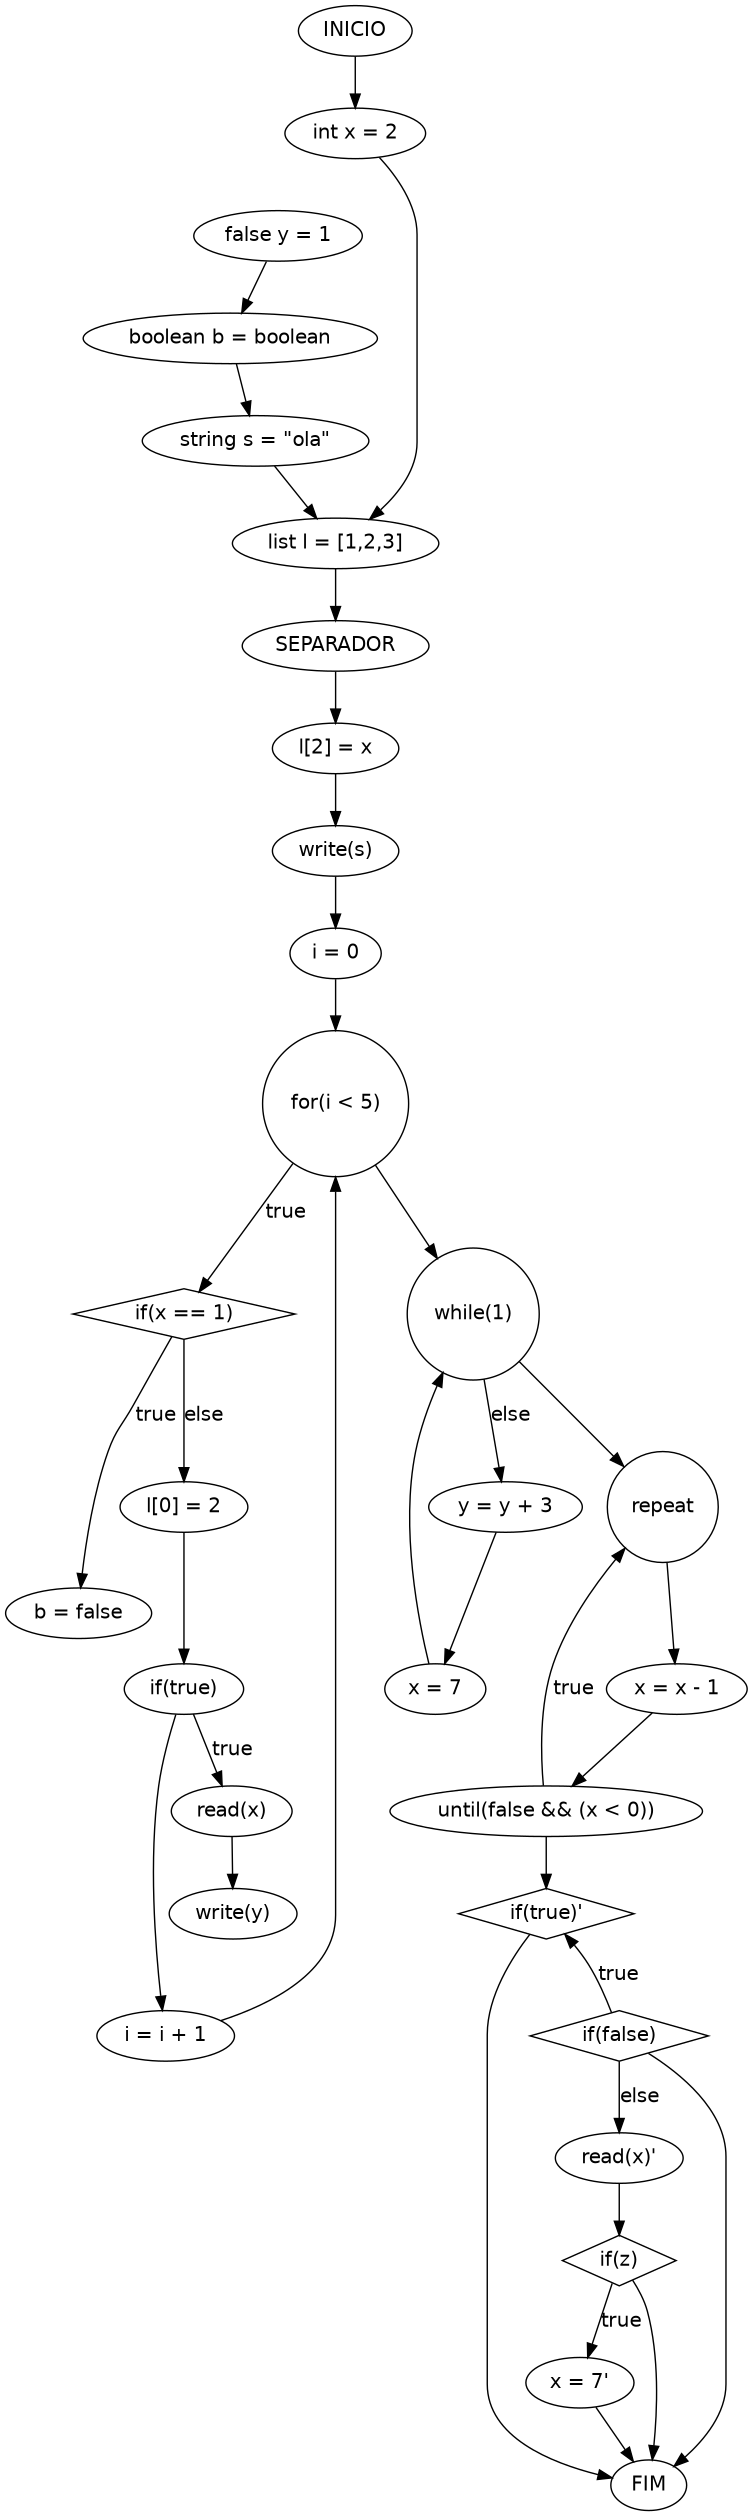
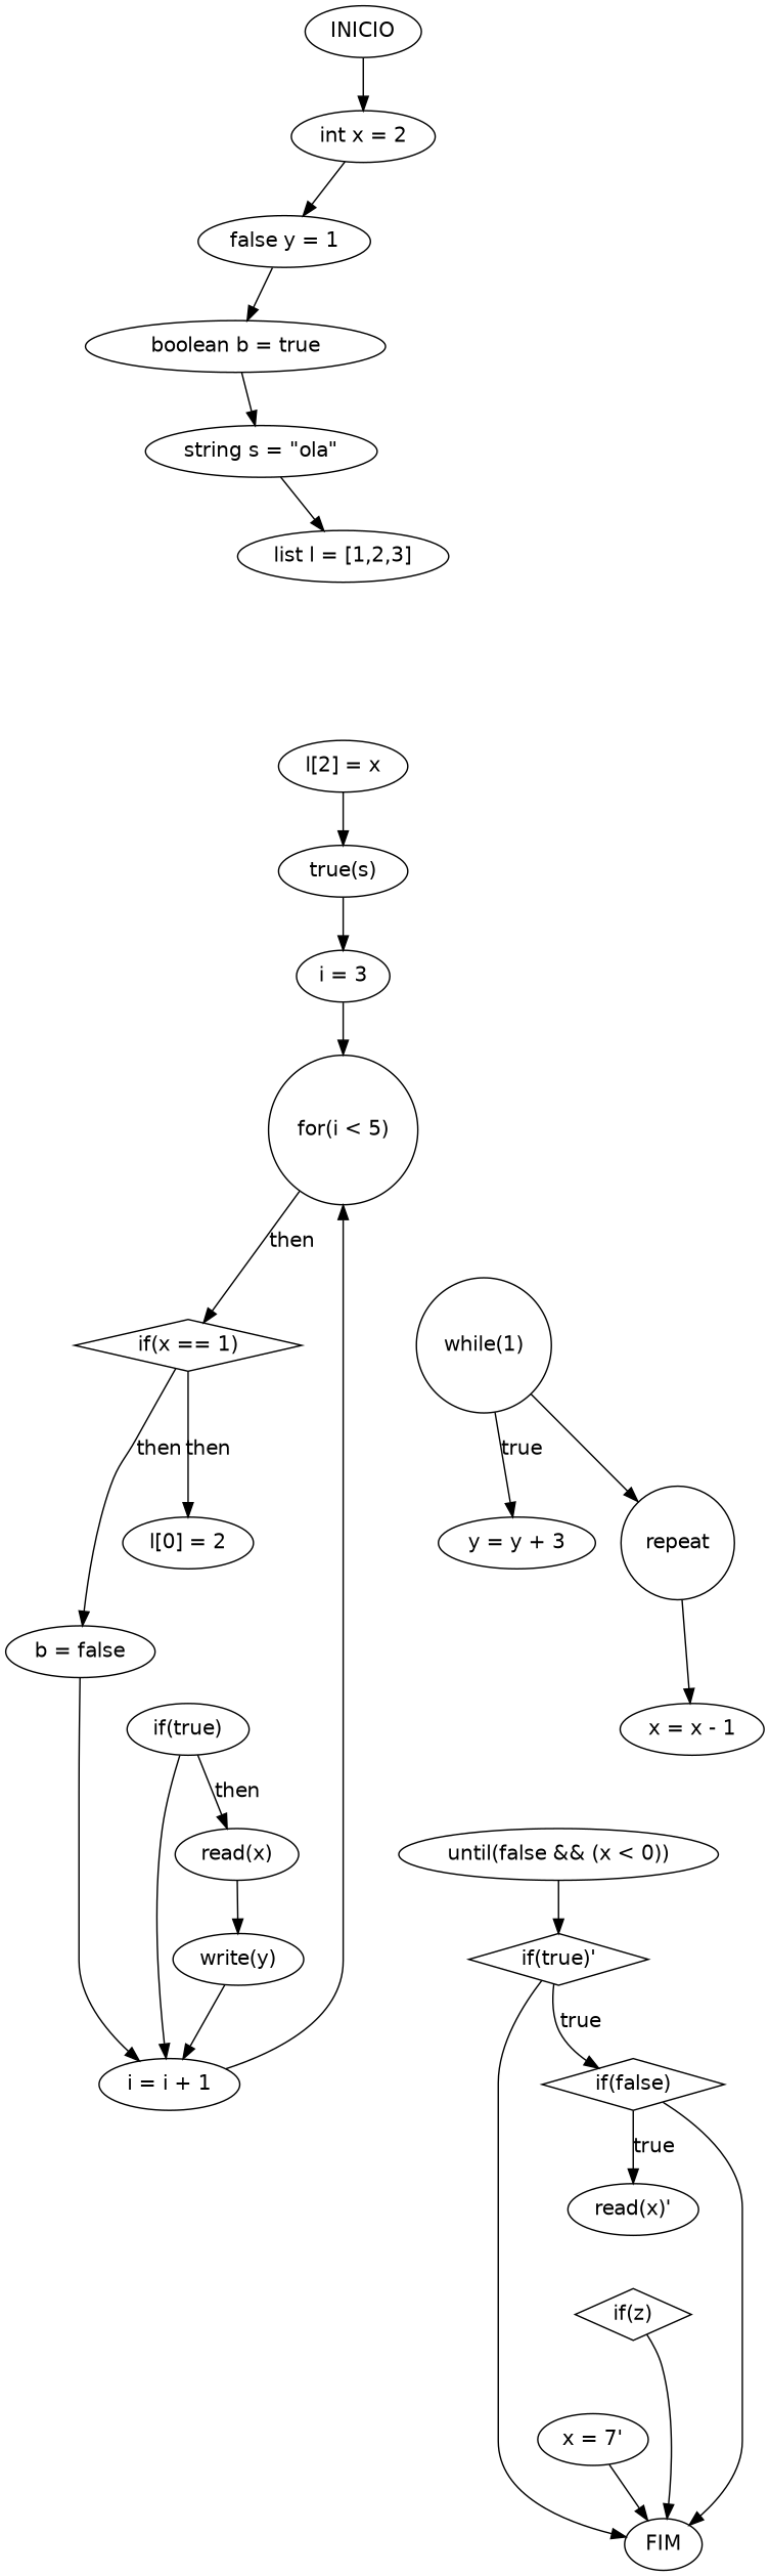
  digraph {
    fontname="DejaVu Sans"
    node [fontname="DejaVu Sans"]
    edge [fontname="DejaVu Sans"]
    INICIO
    "int x = 2"
    n3 [label="false y = 1"]
-   "boolean b = true" [label="boolean b = boolean"]
+   "boolean b = true"
    "string s = \"ola\""
    "list l = [1,2,3]"
-   SEPARADOR
    "l[2] = x"
-   "write(s)"
-   "i = 0"
+   "write(s)" [label="true(s)"]
+   "i = 0" [label="i = 3"]
    "for(i < 5)" [shape=circle]
    "if(x == 1)" [shape=diamond]
    "while(1)" [shape=circle]
    "b = false"
    "l[0] = 2"
    "y = y + 3"
    repeat [shape=circle]
    "i = i + 1"
    "if(true)"
    "read(x)"
    "write(y)"
-   "x = 7"
    "x = x - 1"
    "until(false && (x < 0))"
    "if(true)'" [shape=diamond]
    "if(false)" [shape=diamond]
    FIM
    "read(x)'"
    "if(z)" [shape=diamond]
    "x = 7'"
    INICIO -> "int x = 2"
-   "int x = 2" -> "list l = [1,2,3]"
+   "int x = 2" -> n3
    n3 -> "boolean b = true"
    "boolean b = true" -> "string s = \"ola\""
    "string s = \"ola\"" -> "list l = [1,2,3]"
-   "list l = [1,2,3]" -> SEPARADOR
-   SEPARADOR -> "l[2] = x"
    "l[2] = x" -> "write(s)"
    "write(s)" -> "i = 0"
    "i = 0" -> "for(i < 5)"
-   "for(i < 5)" -> "if(x == 1)" [label=true]
-   "for(i < 5)" -> "while(1)"
-   "if(x == 1)" -> "b = false" [label=true]
-   "if(x == 1)" -> "l[0] = 2" [label=else]
-   "while(1)" -> "y = y + 3" [label=else]
+   "for(i < 5)" -> "if(x == 1)" [label=then]
+   "if(x == 1)" -> "b = false" [label=then]
+   "if(x == 1)" -> "l[0] = 2" [label=then]
+   "while(1)" -> "y = y + 3" [label=true]
    "while(1)" -> repeat
-   "l[0] = 2" -> "if(true)" [shape=diamond]
-   "y = y + 3" -> "x = 7"
+   "b = false" -> "i = i + 1"
    repeat -> "x = x - 1"
    "i = i + 1" -> "for(i < 5)"
    "if(true)" -> "i = i + 1"
-   "if(true)" -> "read(x)" [label=true]
+   "if(true)" -> "read(x)" [label=then]
    "read(x)" -> "write(y)"
-   "x = 7" -> "while(1)"
-   "x = x - 1" -> "until(false && (x < 0))"
-   "until(false && (x < 0))" -> repeat [label=true]
+   "write(y)" -> "i = i + 1"
    "until(false && (x < 0))" -> "if(true)'"
-   "if(false)" -> "if(true)'" [label=true]
+   "if(true)'" -> "if(false)" [label=true]
    "if(true)'" -> FIM
    "if(false)" -> FIM
-   "if(false)" -> "read(x)'" [label=else]
-   "read(x)'" -> "if(z)"
+   "if(false)" -> "read(x)'" [label=true]
    "if(z)" -> FIM
-   "if(z)" -> "x = 7'" [label=true]
    "x = 7'" -> FIM
  }
